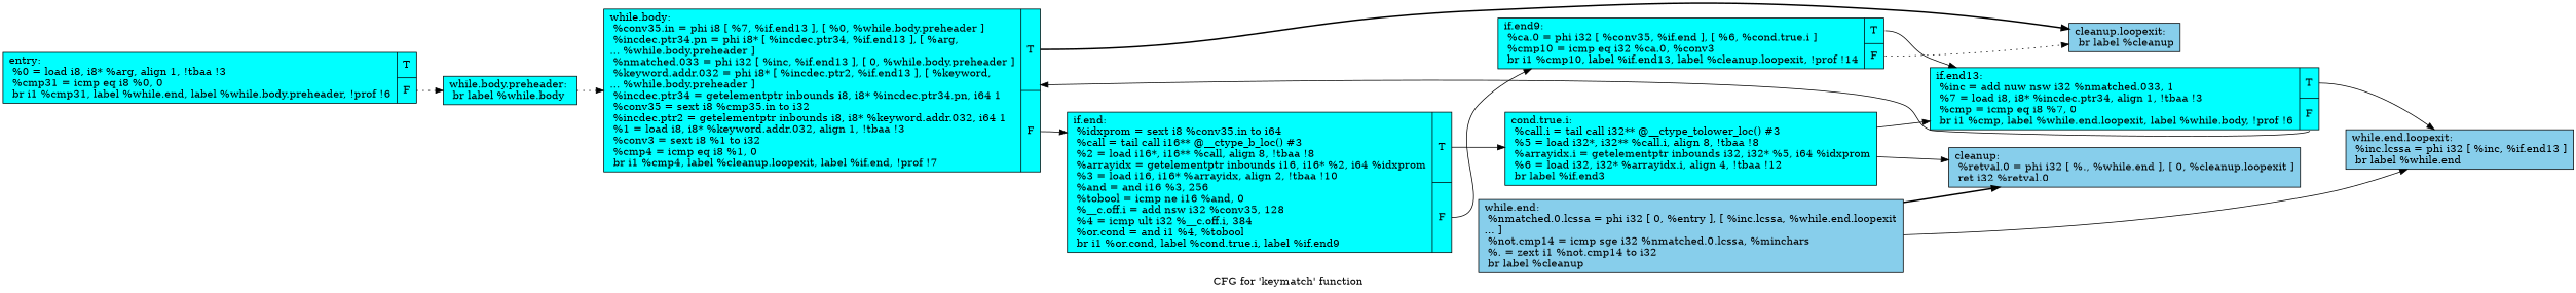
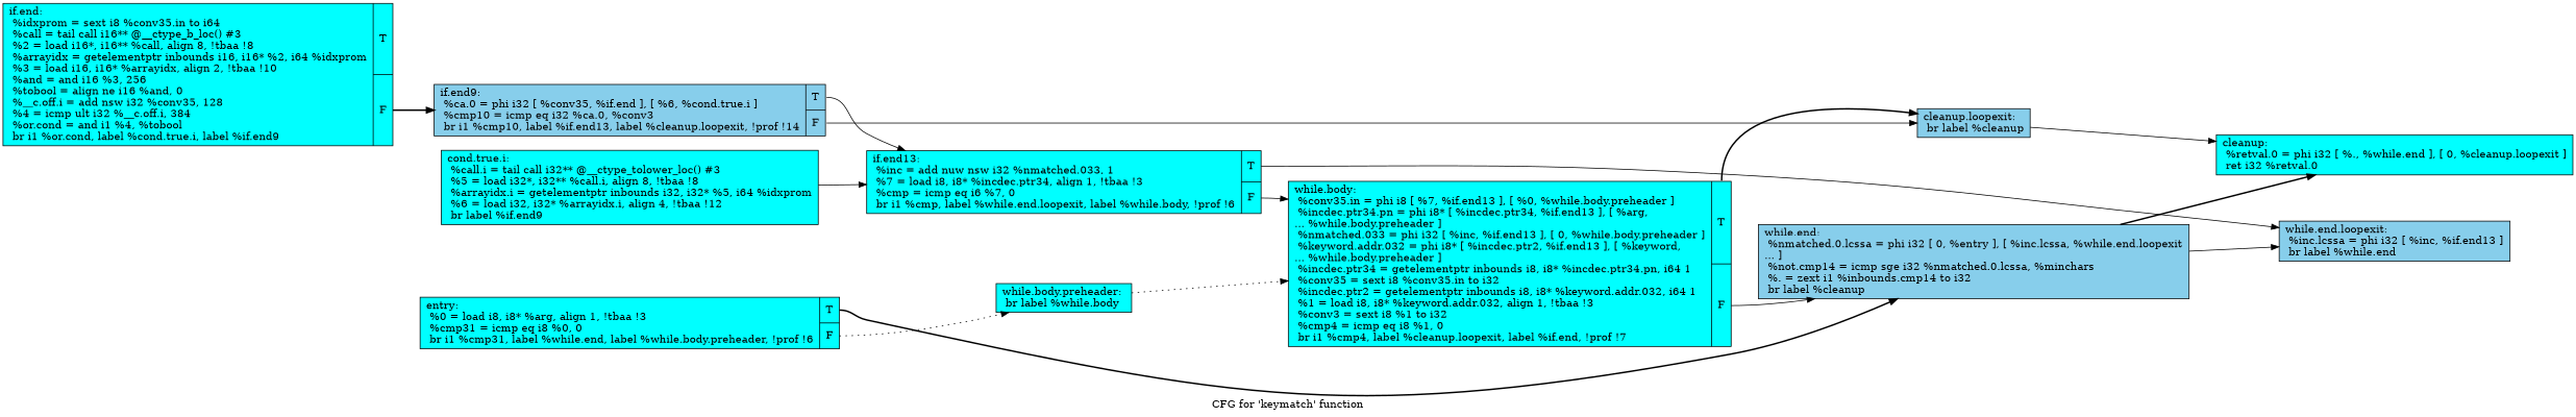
  digraph {
    label="CFG for 'keymatch' function"
    rankdir=LR
    node [fillcolor=cyan shape=record style=filled]
    edge [style=solid]
    n1 [label="{entry:\l  %0 = load i8, i8* %arg, align 1, !tbaa !3\l  %cmp31 = icmp eq i8 %0, 0\l  br i1 %cmp31, label %while.end, label %while.body.preheader, !prof !6\l|{<s0>T|<s1>F}}"]
-   n2 [fillcolor=skyblue label="{while.end:                                        \l  %nmatched.0.lcssa = phi i32 [ 0, %entry ], [ %inc.lcssa, %while.end.loopexit\l... ]\l  %not.cmp14 = icmp sge i32 %nmatched.0.lcssa, %minchars\l  %. = zext i1 %not.cmp14 to i32\l  br label %cleanup\l}"]
+   n2 [fillcolor=skyblue label="{while.end:                                        \l  %nmatched.0.lcssa = phi i32 [ 0, %entry ], [ %inc.lcssa, %while.end.loopexit\l... ]\l  %not.cmp14 = icmp sge i32 %nmatched.0.lcssa, %minchars\l  %. = zext i1 %inbounds.cmp14 to i32\l  br label %cleanup\l}"]
    n3 [label="{while.body.preheader:                             \l  br label %while.body\l}"]
-   n4 [fillcolor=skyblue label="{cleanup:                                          \l  %retval.0 = phi i32 [ %., %while.end ], [ 0, %cleanup.loopexit ]\l  ret i32 %retval.0\l}"]
+   n4 [label="{cleanup:                                          \l  %retval.0 = phi i32 [ %., %while.end ], [ 0, %cleanup.loopexit ]\l  ret i32 %retval.0\l}"]
    n5 [fillcolor=skyblue label="{while.end.loopexit:                               \l  %inc.lcssa = phi i32 [ %inc, %if.end13 ]\l  br label %while.end\l}"]
-   n6 [label="{while.body:                                       \l  %conv35.in = phi i8 [ %7, %if.end13 ], [ %0, %while.body.preheader ]\l  %incdec.ptr34.pn = phi i8* [ %incdec.ptr34, %if.end13 ], [ %arg,\l... %while.body.preheader ]\l  %nmatched.033 = phi i32 [ %inc, %if.end13 ], [ 0, %while.body.preheader ]\l  %keyword.addr.032 = phi i8* [ %incdec.ptr2, %if.end13 ], [ %keyword,\l... %while.body.preheader ]\l  %incdec.ptr34 = getelementptr inbounds i8, i8* %incdec.ptr34.pn, i64 1\l  %conv35 = sext i8 %cmp35.in to i32\l  %incdec.ptr2 = getelementptr inbounds i8, i8* %keyword.addr.032, i64 1\l  %1 = load i8, i8* %keyword.addr.032, align 1, !tbaa !3\l  %conv3 = sext i8 %1 to i32\l  %cmp4 = icmp eq i8 %1, 0\l  br i1 %cmp4, label %cleanup.loopexit, label %if.end, !prof !7\l|{<s0>T|<s1>F}}"]
+   n6 [label="{while.body:                                       \l  %conv35.in = phi i8 [ %7, %if.end13 ], [ %0, %while.body.preheader ]\l  %incdec.ptr34.pn = phi i8* [ %incdec.ptr34, %if.end13 ], [ %arg,\l... %while.body.preheader ]\l  %nmatched.033 = phi i32 [ %inc, %if.end13 ], [ 0, %while.body.preheader ]\l  %keyword.addr.032 = phi i8* [ %incdec.ptr2, %if.end13 ], [ %keyword,\l... %while.body.preheader ]\l  %incdec.ptr34 = getelementptr inbounds i8, i8* %incdec.ptr34.pn, i64 1\l  %conv35 = sext i8 %conv35.in to i32\l  %incdec.ptr2 = getelementptr inbounds i8, i8* %keyword.addr.032, i64 1\l  %1 = load i8, i8* %keyword.addr.032, align 1, !tbaa !3\l  %conv3 = sext i8 %1 to i32\l  %cmp4 = icmp eq i8 %1, 0\l  br i1 %cmp4, label %cleanup.loopexit, label %if.end, !prof !7\l|{<s0>T|<s1>F}}"]
    n7 [fillcolor=skyblue label="{cleanup.loopexit:                                 \l  br label %cleanup\l}"]
-   n8 [label="{if.end:                                           \l  %idxprom = sext i8 %conv35.in to i64\l  %call = tail call i16** @__ctype_b_loc() #3\l  %2 = load i16*, i16** %call, align 8, !tbaa !8\l  %arrayidx = getelementptr inbounds i16, i16* %2, i64 %idxprom\l  %3 = load i16, i16* %arrayidx, align 2, !tbaa !10\l  %and = and i16 %3, 256\l  %tobool = icmp ne i16 %and, 0\l  %__c.off.i = add nsw i32 %conv35, 128\l  %4 = icmp ult i32 %__c.off.i, 384\l  %or.cond = and i1 %4, %tobool\l  br i1 %or.cond, label %cond.true.i, label %if.end9\l|{<s0>T|<s1>F}}"]
-   n9 [label="{cond.true.i:                                      \l  %call.i = tail call i32** @__ctype_tolower_loc() #3\l  %5 = load i32*, i32** %call.i, align 8, !tbaa !8\l  %arrayidx.i = getelementptr inbounds i32, i32* %5, i64 %idxprom\l  %6 = load i32, i32* %arrayidx.i, align 4, !tbaa !12\l  br label %if.end3\l}"]
-   n10 [label="{if.end9:                                          \l  %ca.0 = phi i32 [ %conv35, %if.end ], [ %6, %cond.true.i ]\l  %cmp10 = icmp eq i32 %ca.0, %conv3\l  br i1 %cmp10, label %if.end13, label %cleanup.loopexit, !prof !14\l|{<s0>T|<s1>F}}"]
-   n11 [label="{if.end13:                                         \l  %inc = add nuw nsw i32 %nmatched.033, 1\l  %7 = load i8, i8* %incdec.ptr34, align 1, !tbaa !3\l  %cmp = icmp eq i8 %7, 0\l  br i1 %cmp, label %while.end.loopexit, label %while.body, !prof !6\l|{<s0>T|<s1>F}}"]
+   n8 [label="{if.end:                                           \l  %idxprom = sext i8 %conv35.in to i64\l  %call = tail call i16** @__ctype_b_loc() #3\l  %2 = load i16*, i16** %call, align 8, !tbaa !8\l  %arrayidx = getelementptr inbounds i16, i16* %2, i64 %idxprom\l  %3 = load i16, i16* %arrayidx, align 2, !tbaa !10\l  %and = and i16 %3, 256\l  %tobool = align ne i16 %and, 0\l  %__c.off.i = add nsw i32 %conv35, 128\l  %4 = icmp ult i32 %__c.off.i, 384\l  %or.cond = and i1 %4, %tobool\l  br i1 %or.cond, label %cond.true.i, label %if.end9\l|{<s0>T|<s1>F}}"]
+   n9 [label="{cond.true.i:                                      \l  %call.i = tail call i32** @__ctype_tolower_loc() #3\l  %5 = load i32*, i32** %call.i, align 8, !tbaa !8\l  %arrayidx.i = getelementptr inbounds i32, i32* %5, i64 %idxprom\l  %6 = load i32, i32* %arrayidx.i, align 4, !tbaa !12\l  br label %if.end9\l}"]
+   n10 [fillcolor=skyblue label="{if.end9:                                          \l  %ca.0 = phi i32 [ %conv35, %if.end ], [ %6, %cond.true.i ]\l  %cmp10 = icmp eq i32 %ca.0, %conv3\l  br i1 %cmp10, label %if.end13, label %cleanup.loopexit, !prof !14\l|{<s0>T|<s1>F}}"]
+   n11 [label="{if.end13:                                         \l  %inc = add nuw nsw i32 %nmatched.033, 1\l  %7 = load i8, i8* %incdec.ptr34, align 1, !tbaa !3\l  %cmp = icmp eq i6 %7, 0\l  br i1 %cmp, label %while.end.loopexit, label %while.body, !prof !6\l|{<s0>T|<s1>F}}"]
+   n1 -> n2 [style=bold tailport=s0]
    n1 -> n3 [style=dotted tailport=s1]
    n2 -> n4 [style=bold]
    n2 -> n5
    n3 -> n6 [style=dotted]
    n6 -> n7 [style=bold tailport=s0]
-   n6 -> n8 [tailport=s1]
-   n9 -> n4
-   n8 -> n9 [tailport=s0]
-   n8 -> n10 [tailport=s1]
+   n6 -> n2 [tailport=s1]
+   n7 -> n4
+   n8 -> n10 [style=bold tailport=s1]
    n9 -> n11
-   n10 -> n7 [style=dotted tailport=s1]
+   n10 -> n7 [tailport=s1]
    n10 -> n11 [tailport=s0]
    n11 -> n5 [tailport=s0]
    n11 -> n6 [tailport=s1]
  }
